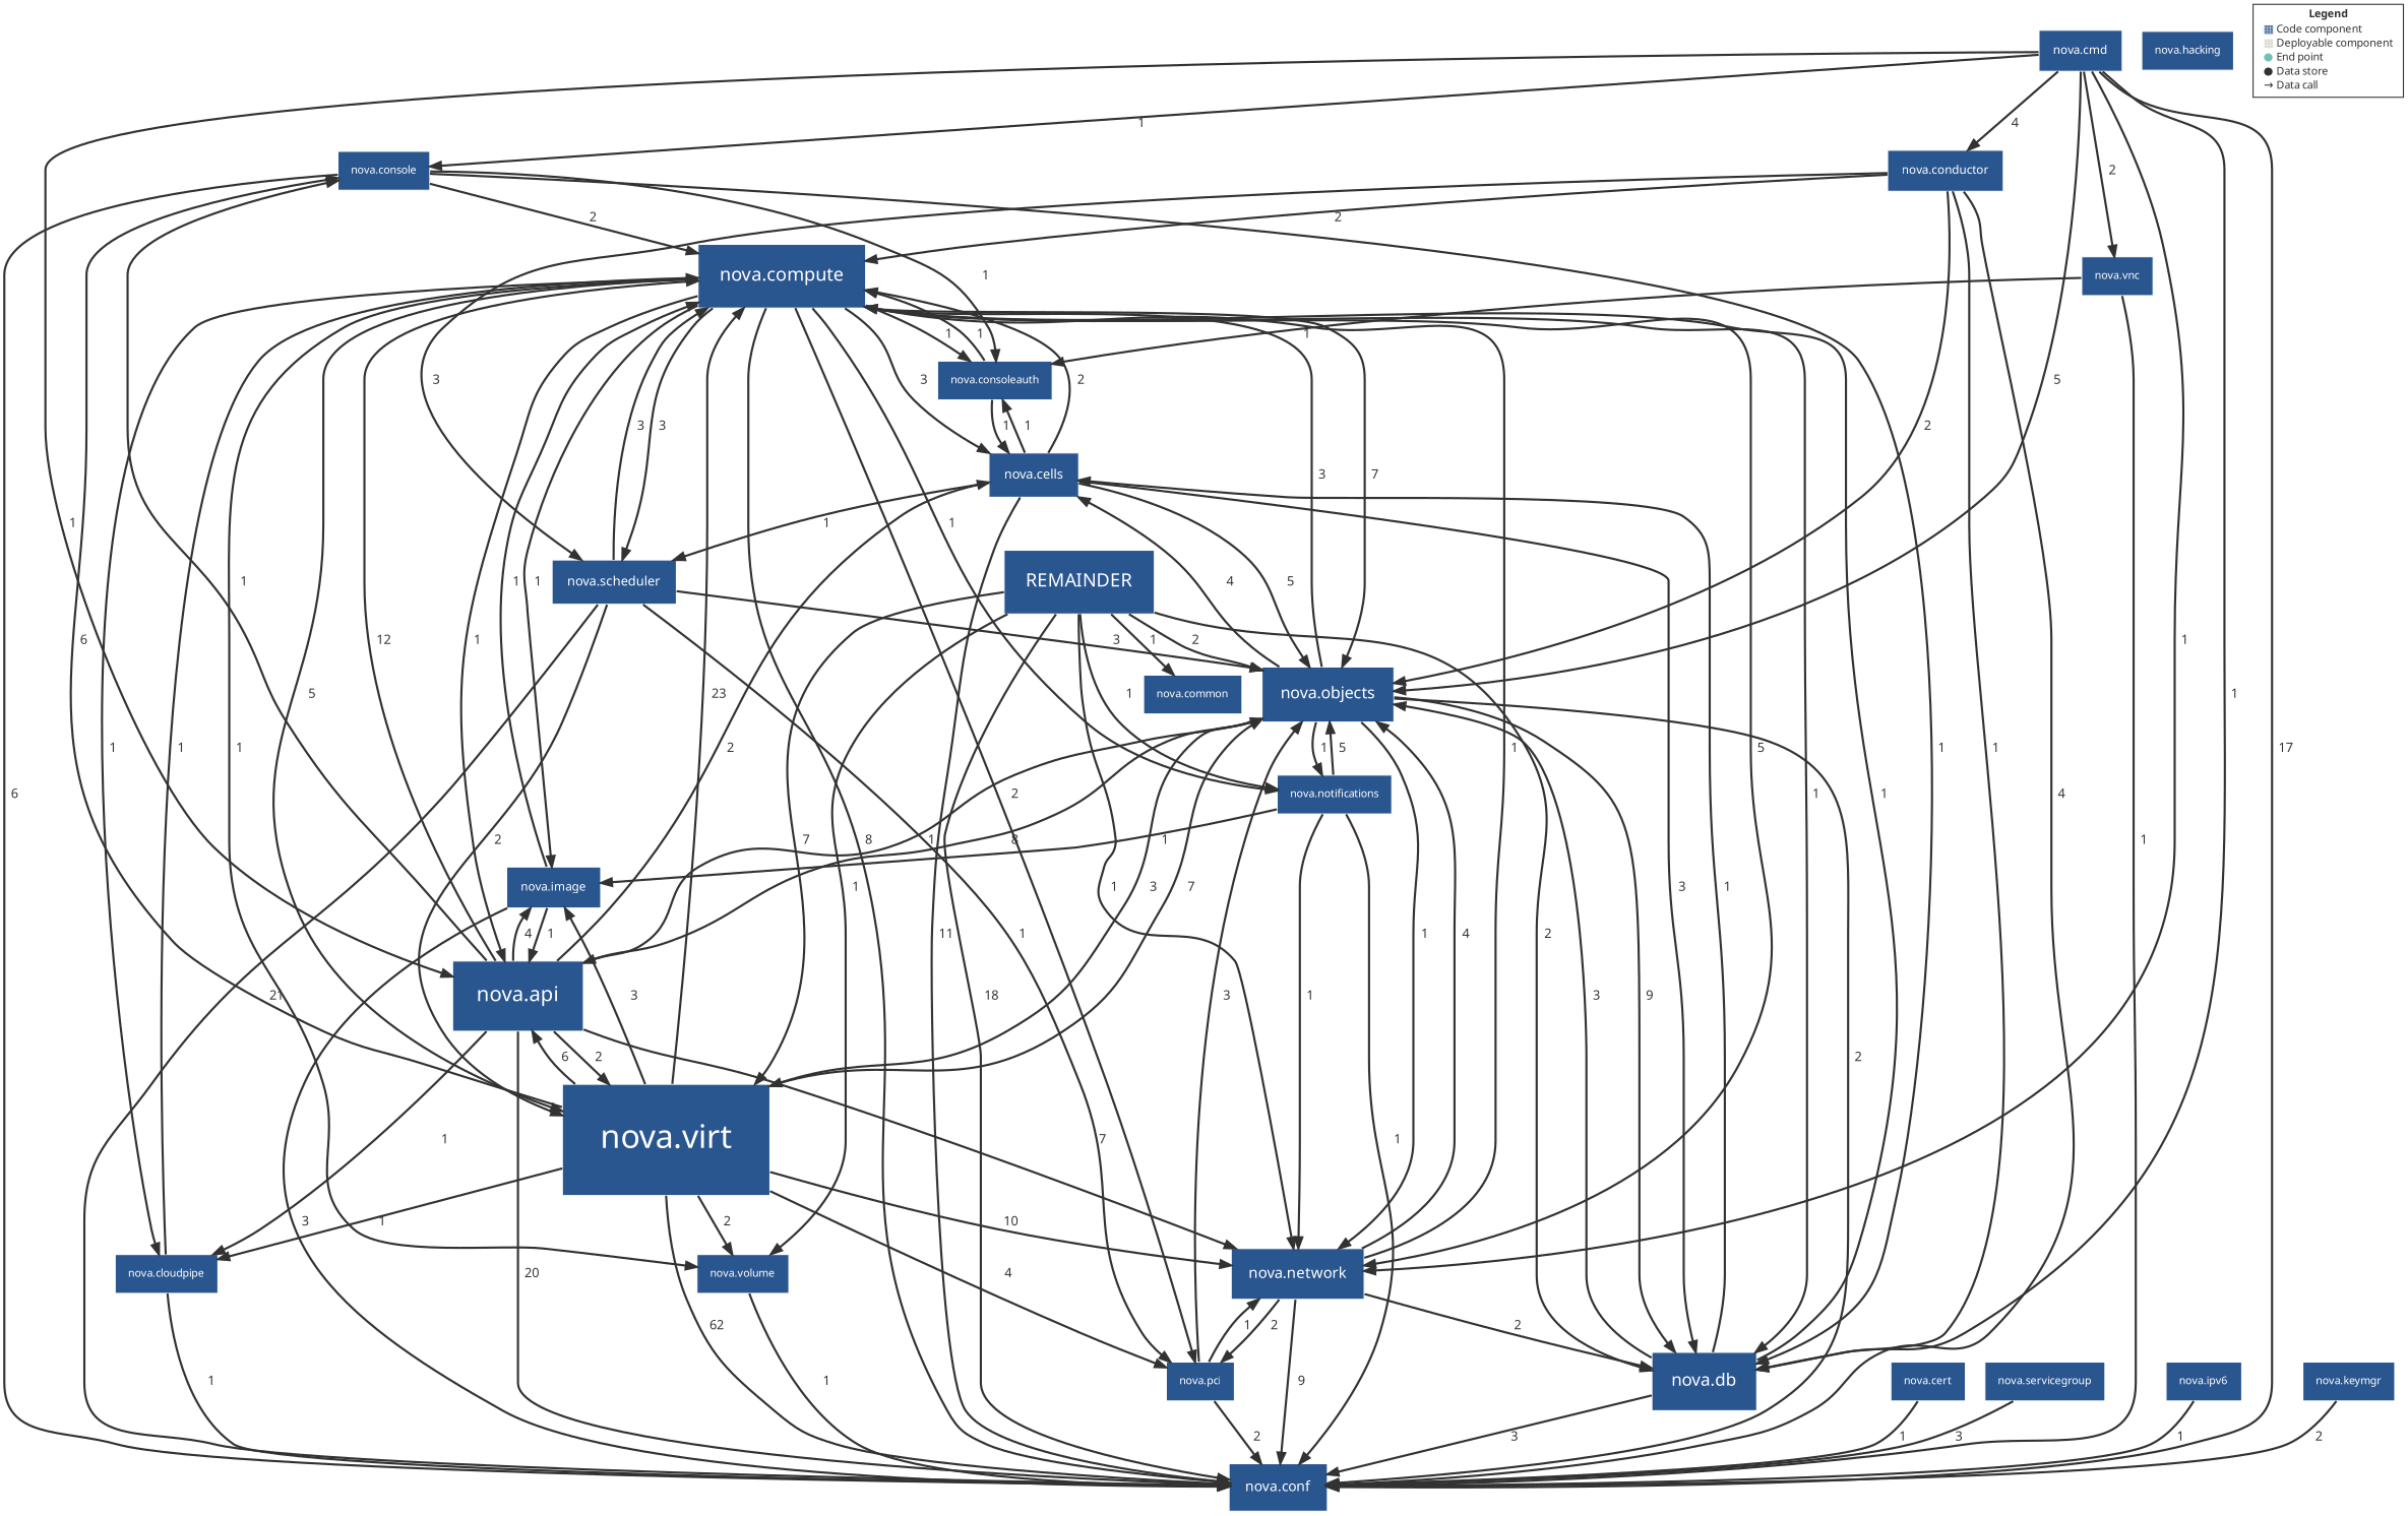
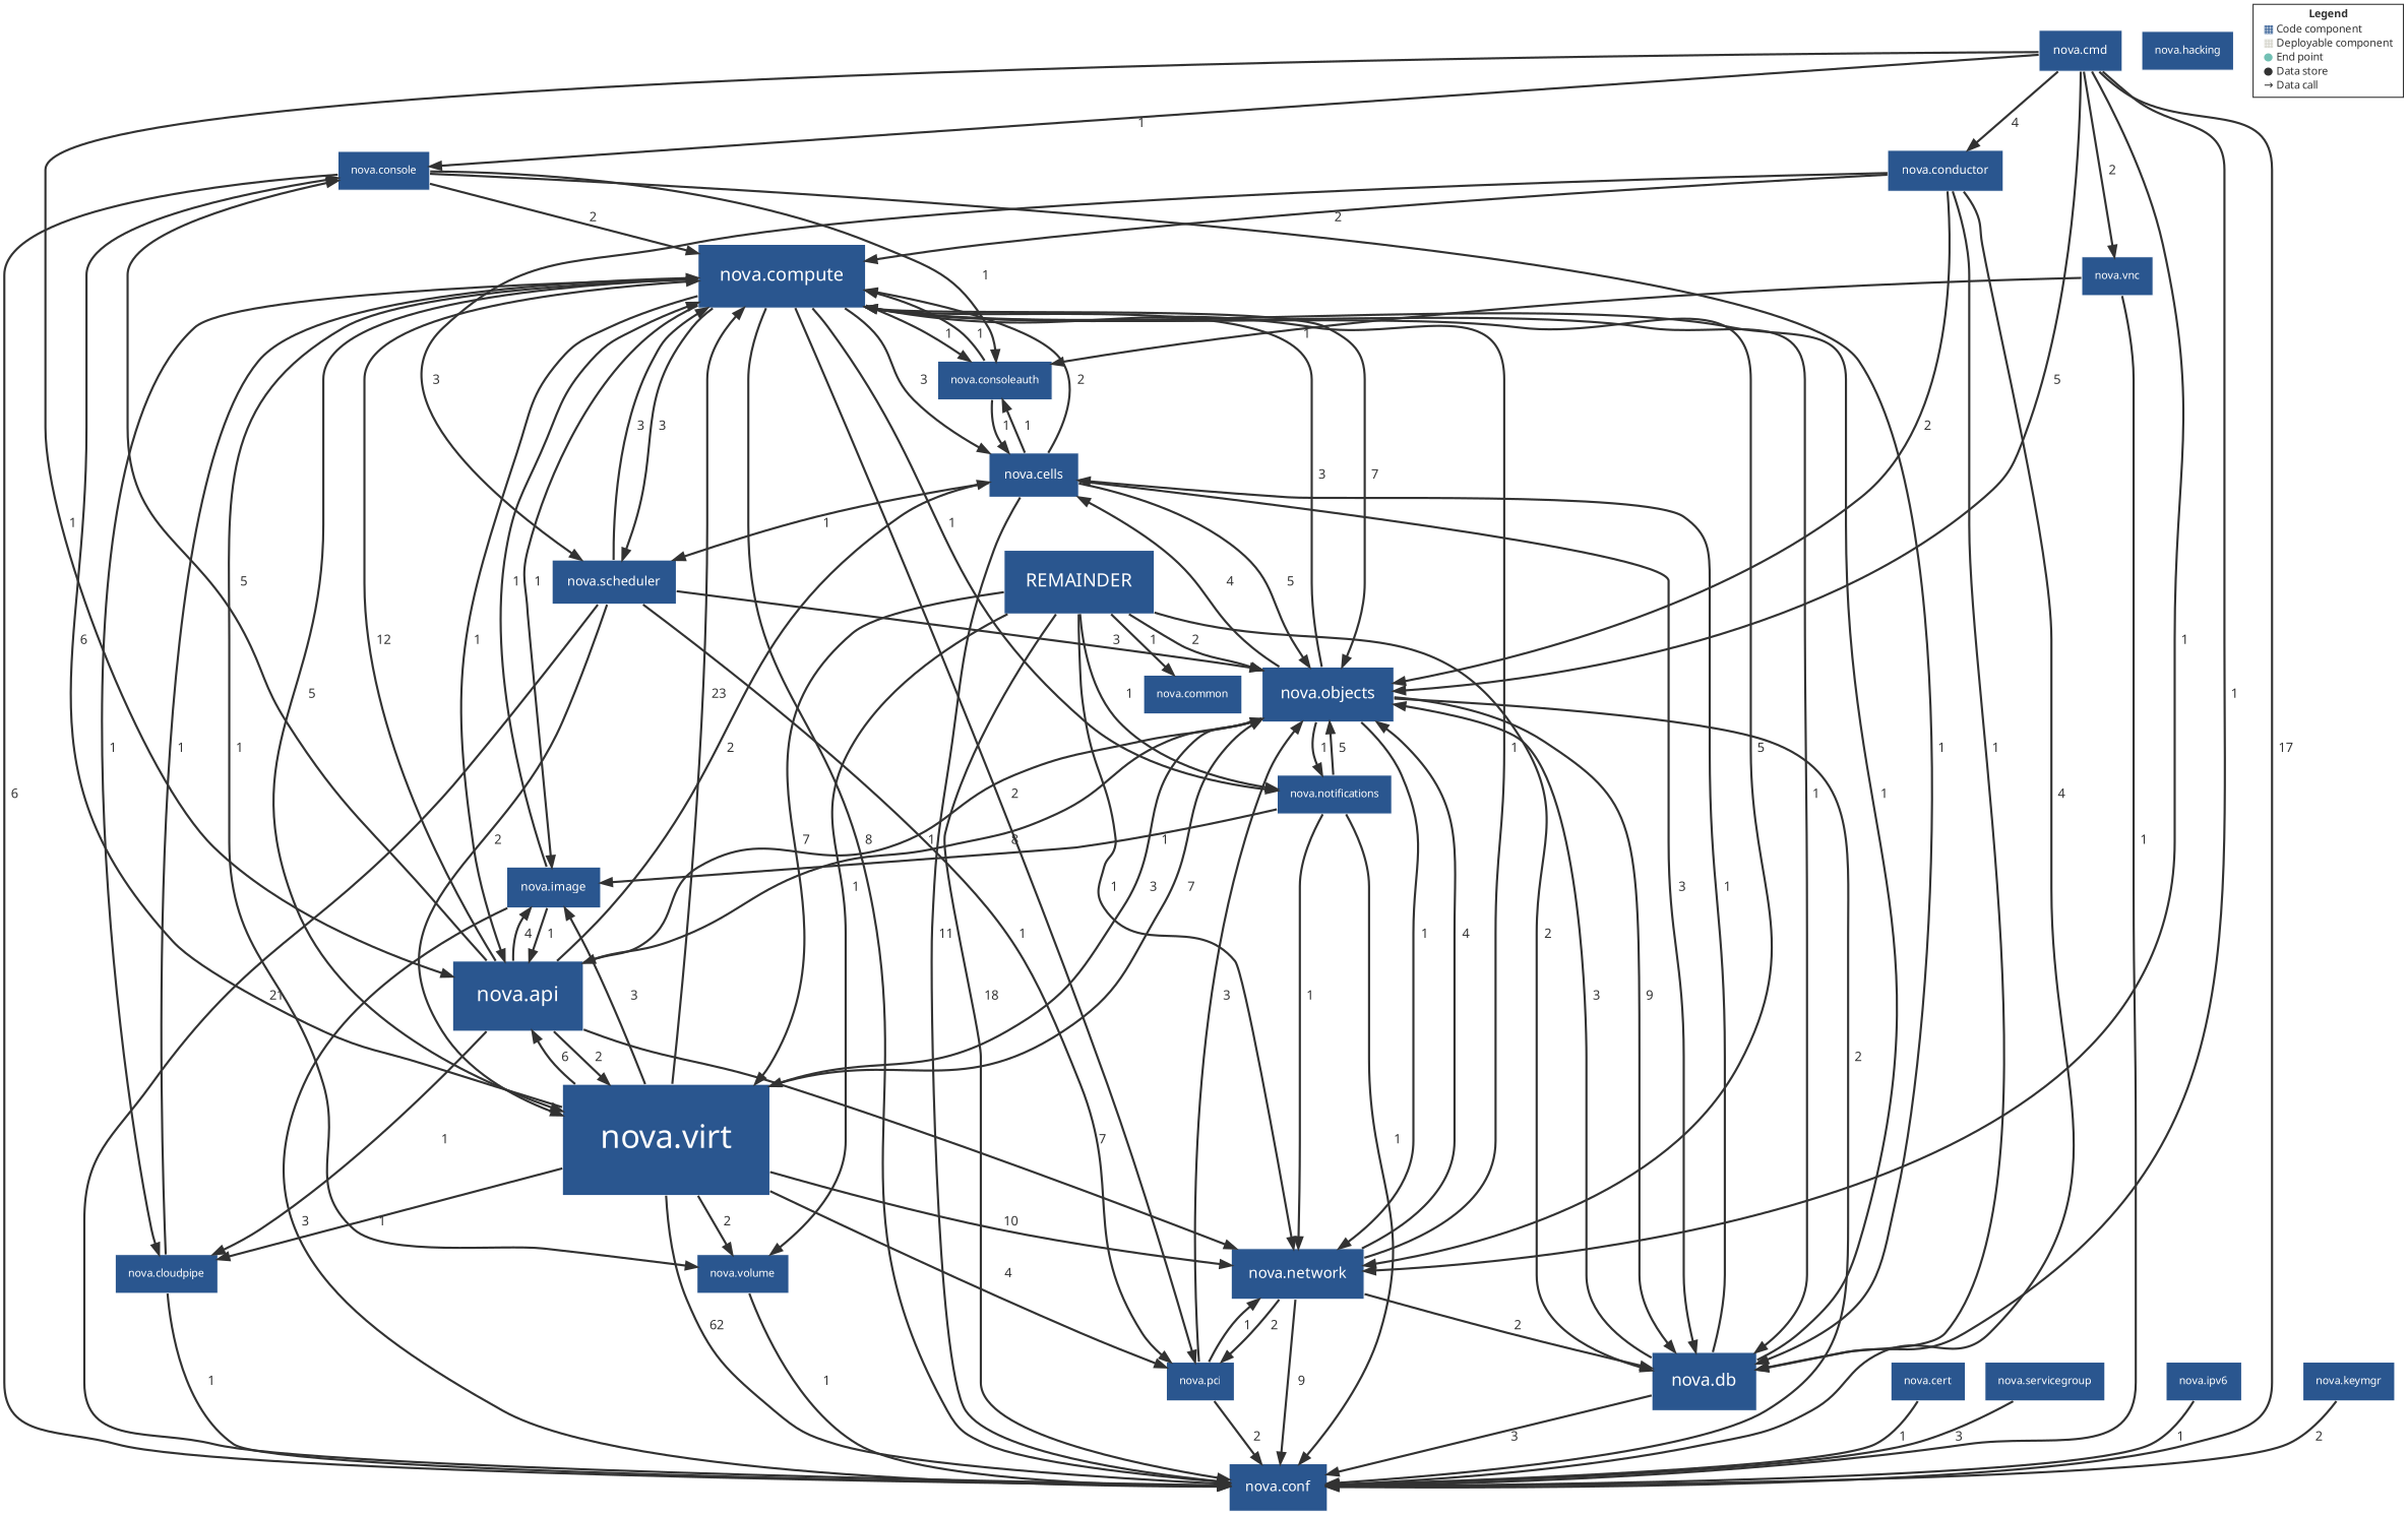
  digraph {
    compound=true
    rankdir=TD
    node [color="#FFFFFF" fillcolor="#2A568F" fontcolor="#FFFFFF" fontname="Helvetica Neue" fontsize=10 margin=0.16 penwidth=1 shape=box style=filled]
    edge [color="#323232" fontcolor="#323232" fontname="Helvetica Neue" fontsize=12 penwidth=2]
    n1 [fontsize=13 label="nova.conf" margin=0.20800000000000002]
    n2 [label="nova.console"]
    n3 [fontsize=17 label="nova.compute" margin=0.272]
    n4 [label="nova.consoleauth"]
    n5 [fontsize=16 label="nova.db" margin=0.256]
    n6 [fontsize=12 label="nova.scheduler" margin=0.192]
    n7 [label="nova.pci"]
    n8 [fontsize=15 label="nova.objects" margin=0.24]
    n9 [fontsize=30 label="nova.virt" margin=0.48]
    n10 [fontsize=19 label="nova.api" margin=0.304]
    n11 [fontsize=14 label="nova.network" margin=0.224]
    n12 [fontsize=12 label="nova.cells" margin=0.192]
    n13 [fontsize=11 label="nova.image" margin=0.176]
    n14 [label="nova.cloudpipe"]
    n15 [label="nova.notifications"]
    n16 [label="nova.volume"]
    n17 [label="nova.vnc"]
    n18 [fontsize=11 label="nova.conductor" margin=0.176]
    n19 [label="nova.hacking"]
    n20 [label="nova.common"]
    n21 [label="nova.cert"]
    n22 [label="nova.servicegroup"]
    n23 [fontsize=11 label="nova.cmd" margin=0.176]
    n24 [label="nova.ipv6"]
    n25 [fontsize=17 label=REMAINDER margin=0.272]
    n26 [label="nova.keymgr"]
    n27 [color="#323232" fillcolor="#FFFFFF" fontcolor="#323232" label=<<TABLE BORDER="0" CELLPADDING="1" CELLSPACING="0"> <TR><TD COLSPAN="2"><B>Legend</B></TD></TR> <TR><TD><FONT COLOR="#2A568F">&#9638;</FONT></TD><TD ALIGN="left">Code component</TD></TR> <TR><TD><FONT COLOR="#D2D1C7">&#9638;</FONT></TD><TD ALIGN="left">Deployable component</TD></TR> <TR><TD><FONT COLOR="#72C0B4">&#9679;</FONT></TD><TD ALIGN="left">End point</TD></TR> <TR><TD><FONT COLOR="#323232">&#9679;</FONT></TD><TD ALIGN="left">Data store</TD></TR> <TR><TD><FONT COLOR="#323232">&rarr;</FONT></TD><TD ALIGN="left">Data call</TD></TR> </TABLE> > margin=""]
    n2 -> n1 [label="  6"]
    n2 -> n3 [label="  2"]
    n2 -> n4 [label="  1"]
    n2 -> n5 [label="  1"]
    n3 -> n1 [label="  8"]
    n3 -> n4 [label="  1"]
    n3 -> n5 [label="  1"]
    n3 -> n6 [label="  3"]
    n3 -> n7 [label="  2"]
    n3 -> n8 [label="  7"]
    n3 -> n9 [label="  5"]
    n3 -> n10 [label="  1"]
    n3 -> n11 [label="  5"]
    n3 -> n12 [label="  3"]
    n3 -> n13 [label="  1"]
    n3 -> n14 [label="  1"]
    n3 -> n15 [label="  1"]
    n3 -> n16 [label="  1"]
    n4 -> n3 [label="  1"]
    n4 -> n12 [label="  1"]
    n5 -> n1 [label="  3"]
    n5 -> n3 [label="  1"]
    n5 -> n8 [label="  3"]
    n5 -> n12 [label="  1"]
    n6 -> n1 [label="  21"]
    n6 -> n3 [label="  3"]
    n6 -> n7 [label="  1"]
    n6 -> n8 [label="  3"]
    n6 -> n9 [label="  2"]
    n7 -> n1 [label="  2"]
    n7 -> n8 [label="  3"]
    n7 -> n11 [label="  1"]
    n8 -> n1 [label="  2"]
    n8 -> n3 [label="  3"]
    n8 -> n5 [label="  9"]
    n8 -> n9 [label="  3"]
    n8 -> n10 [label="  1"]
    n8 -> n11 [label="  1"]
    n8 -> n12 [label="  4"]
    n8 -> n15 [label="  1"]
    n9 -> n1 [label="  62"]
    n9 -> n2 [label="  6"]
    n9 -> n3 [label="  23"]
    n9 -> n7 [label="  4"]
    n9 -> n8 [label="  7"]
    n9 -> n10 [label="  6"]
    n9 -> n11 [label="  10"]
    n9 -> n13 [label="  3"]
    n9 -> n14 [label="  1"]
    n9 -> n16 [label="  2"]
-   n10 -> n1 [label="  20"]
-   n10 -> n2 [label="  1"]
+   n10 -> n2 [label="  5"]
    n10 -> n3 [label="  12"]
    n10 -> n8 [label="  8"]
    n10 -> n9 [label="  2"]
    n10 -> n11 [label="  7"]
    n10 -> n12 [label="  2"]
    n10 -> n13 [label="  4"]
    n10 -> n14 [label="  1"]
    n11 -> n1 [label="  9"]
    n11 -> n3 [label="  1"]
    n11 -> n5 [label="  2"]
    n11 -> n7 [label="  2"]
    n11 -> n8 [label="  4"]
    n12 -> n1 [label="  11"]
    n12 -> n3 [label="  2"]
    n12 -> n4 [label="  1"]
    n12 -> n5 [label="  3"]
    n12 -> n6 [label="  1"]
    n12 -> n8 [label="  5"]
    n13 -> n1 [label="  3"]
    n13 -> n3 [label="  1"]
    n13 -> n10 [label="  1"]
    n14 -> n1 [label="  1"]
    n14 -> n3 [label="  1"]
    n15 -> n1 [label="  1"]
    n15 -> n8 [label="  5"]
    n15 -> n11 [label="  1"]
    n15 -> n13 [label="  1"]
    n16 -> n1 [label="  1"]
    n17 -> n1 [label="  1"]
    n17 -> n4 [label="  1"]
    n18 -> n1 [label="  4"]
    n18 -> n3 [label="  2"]
    n18 -> n5 [label="  1"]
    n18 -> n6 [label="  3"]
    n18 -> n8 [label="  2"]
    n21 -> n1 [label="  1"]
    n22 -> n1 [label="  3"]
    n23 -> n1 [label="  17"]
    n23 -> n2 [label="  1"]
    n23 -> n5 [label="  1"]
    n23 -> n8 [label="  5"]
    n23 -> n10 [label="  1"]
    n23 -> n11 [label="  1"]
    n23 -> n17 [label="  2"]
    n23 -> n18 [label="  4"]
    n24 -> n1 [label="  1"]
    n25 -> n1 [label="  18"]
    n25 -> n5 [label="  2"]
    n25 -> n8 [label="  2"]
    n25 -> n9 [label="  7"]
    n25 -> n11 [label="  1"]
    n25 -> n15 [label="  1"]
    n25 -> n16 [label="  1"]
    n25 -> n20 [label="  1"]
    n26 -> n1 [label="  2"]
  }
